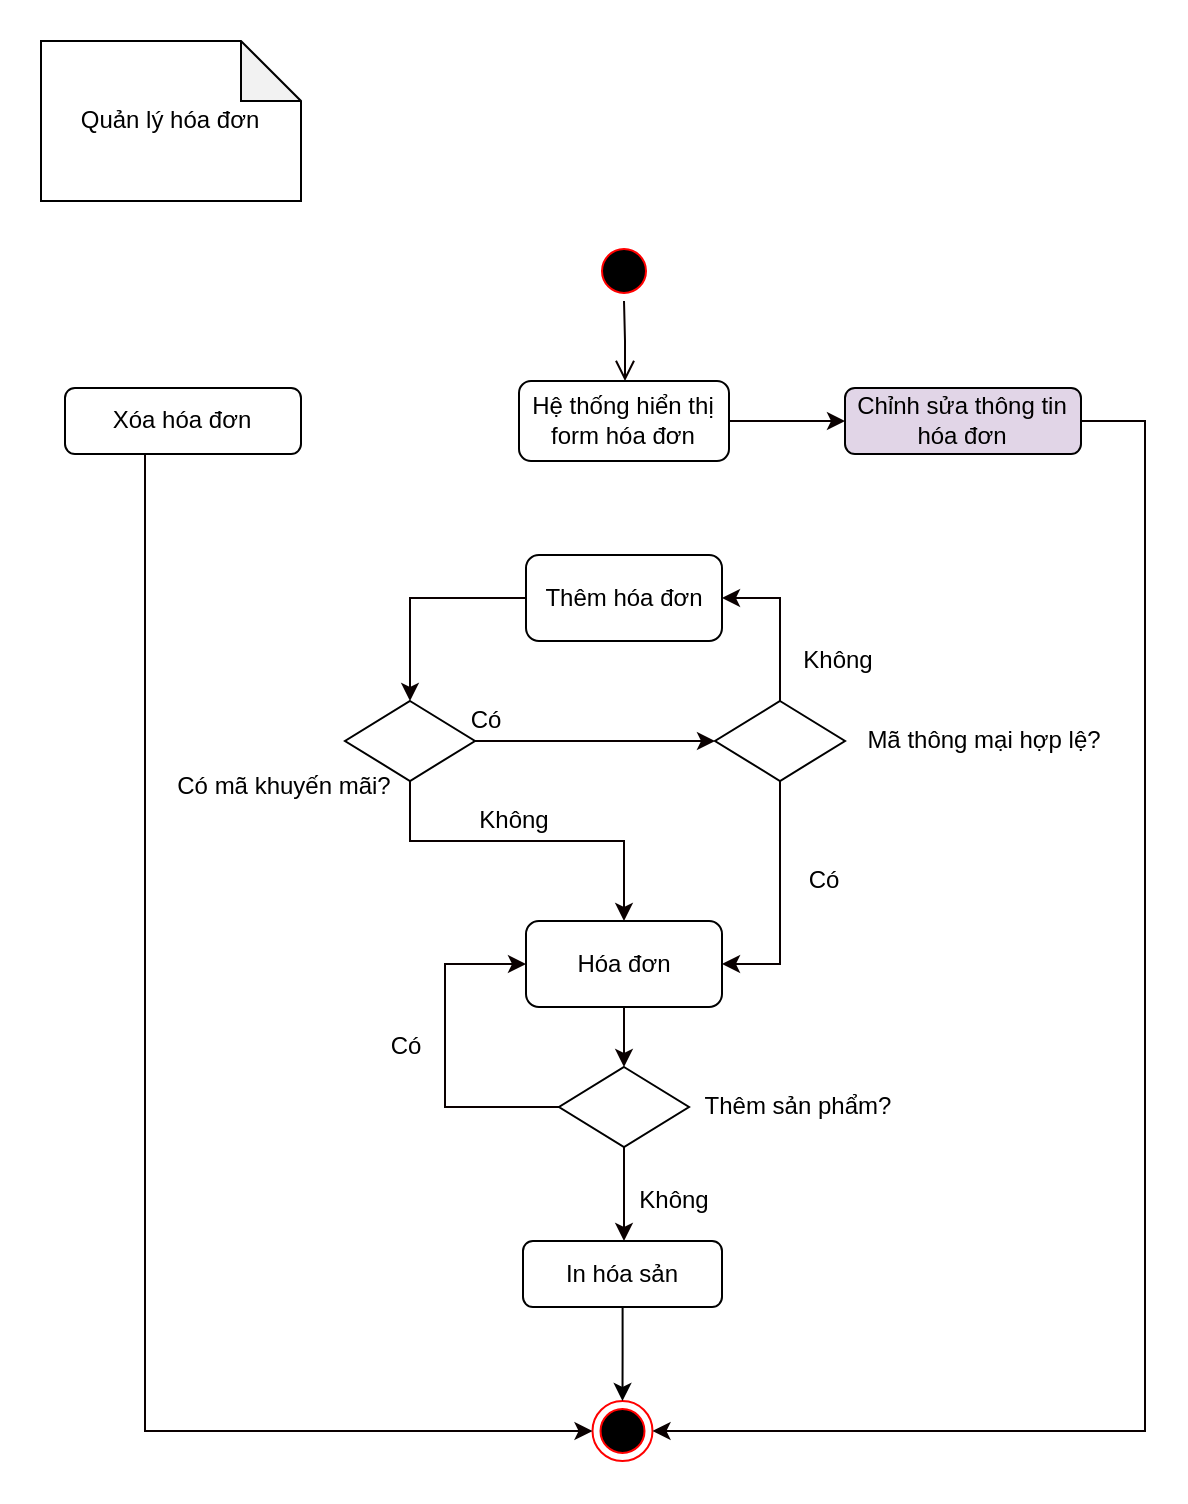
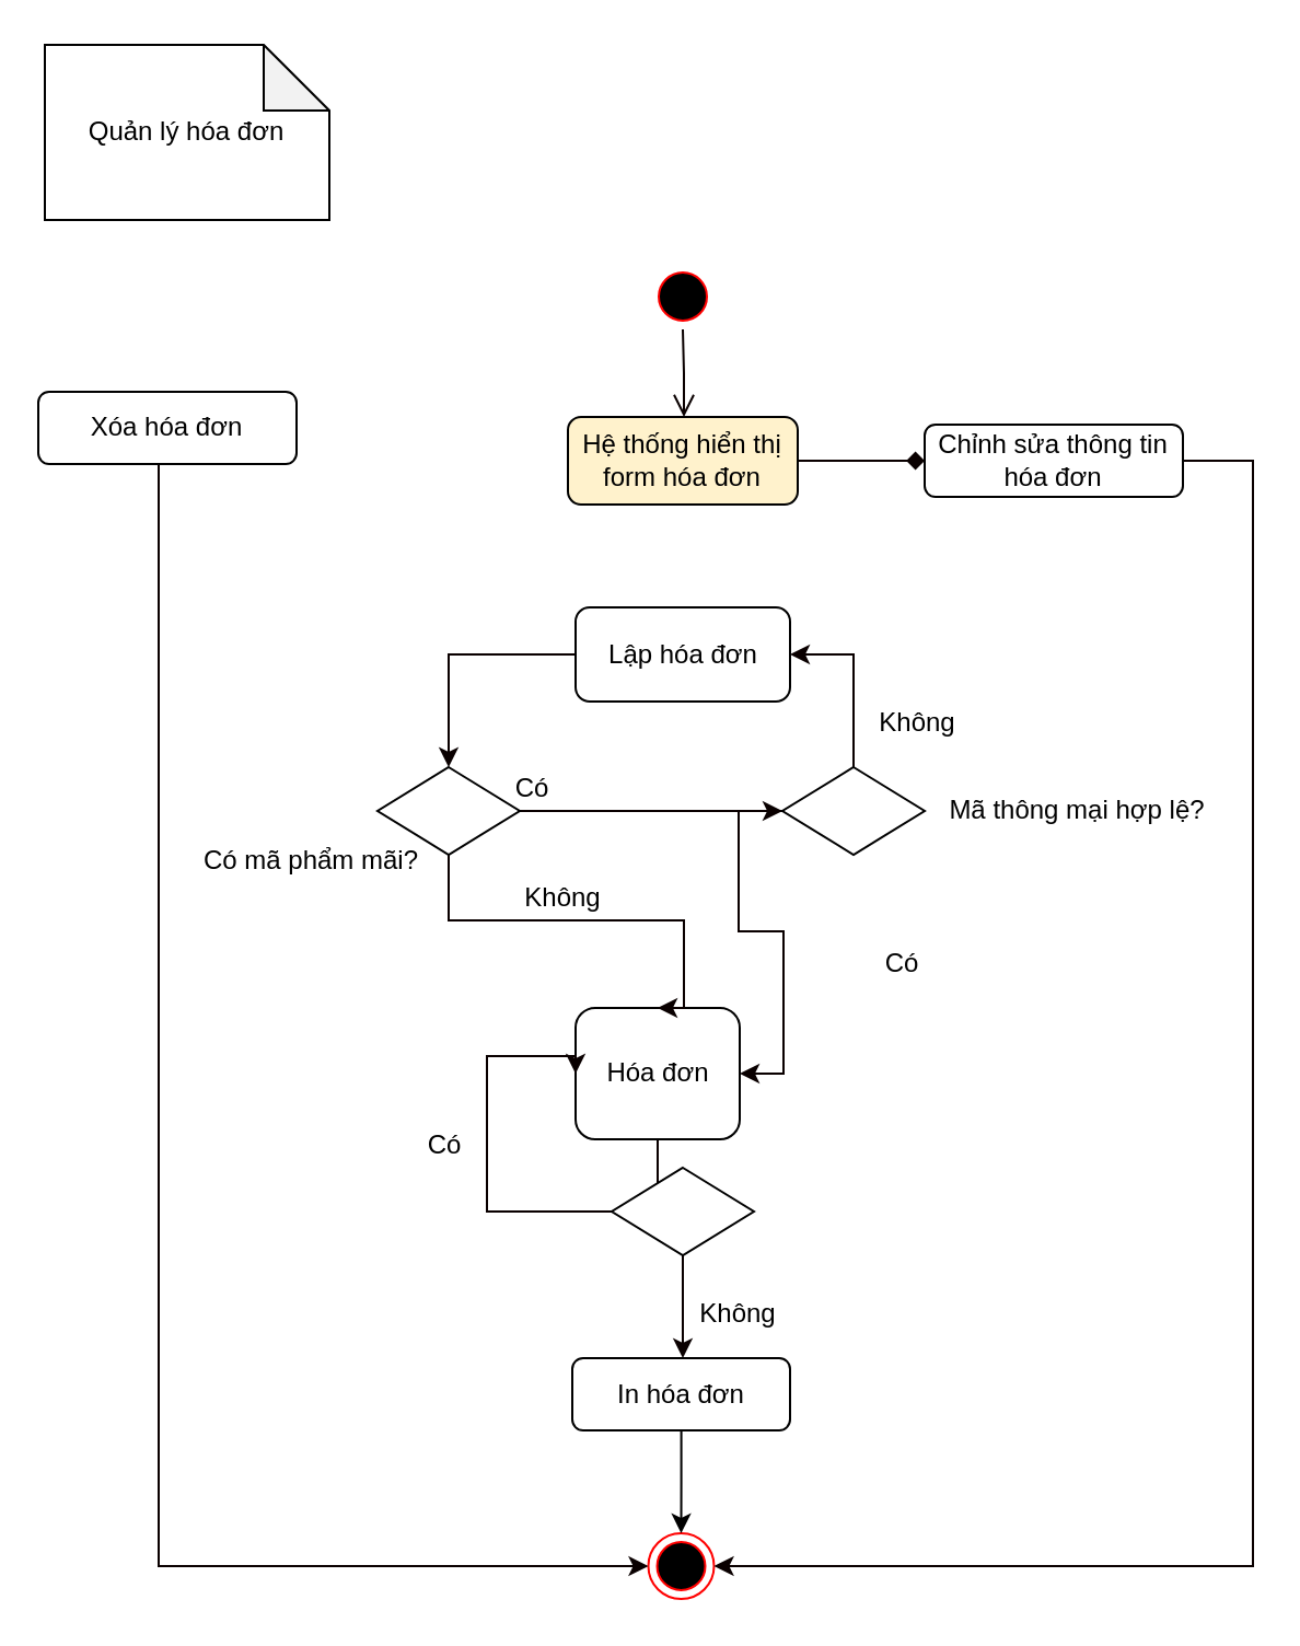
  <mxCell id="0" />
  <mxCell id="1" parent="0" />
  <mxCell id="2" value="" style="edgeStyle=elbowEdgeStyle;elbow=horizontal;verticalAlign=bottom;endArrow=open;endSize=8;endFill=1;rounded=0;strokeColor=#0A0000;" parent="1" source="3" target="6" edge="1"><mxGeometry x="327.5" y="160" as="geometry"><mxPoint x="314.5" y="230" as="targetPoint" /></mxGeometry></mxCell>
  <mxCell id="3" value="" style="ellipse;shape=startState;fillColor=#000000;strokeColor=#ff0000;" parent="1" vertex="1"><mxGeometry x="296.5" y="120" width="30" height="30" as="geometry" /></mxCell>
  <mxCell id="4" value="Quản lý hóa đơn" style="shape=note;whiteSpace=wrap;html=1;backgroundOutline=1;darkOpacity=0.05;rotation=0;" parent="1" vertex="1"><mxGeometry x="20" y="20" width="130" height="80" as="geometry" /></mxCell>
- <mxCell id="5" style="edgeStyle=orthogonalEdgeStyle;rounded=0;orthogonalLoop=1;jettySize=auto;html=1;strokeColor=#0A0000;" edge="1" parent="1" source="6" target="27"><mxGeometry relative="1" as="geometry" /></mxCell>
- <mxCell id="6" value="Hệ thống hiển thị form hóa đơn" style="rounded=1;whiteSpace=wrap;html=1;" parent="1" vertex="1"><mxGeometry x="259" y="190" width="105" height="40" as="geometry" /></mxCell>
+ <mxCell id="5" style="edgeStyle=orthogonalEdgeStyle;rounded=0;orthogonalLoop=1;jettySize=auto;html=1;strokeColor=#0A0000;endArrow=diamond;" edge="1" parent="1" source="6" target="27"><mxGeometry relative="1" as="geometry" /></mxCell>
+ <mxCell id="6" value="Hệ thống hiển thị form hóa đơn" style="rounded=1;whiteSpace=wrap;html=1;fillColor=#fff2cc;" parent="1" vertex="1"><mxGeometry x="259" y="190" width="105" height="40" as="geometry" /></mxCell>
  <mxCell id="7" value="Không" style="text;html=1;strokeColor=none;fillColor=none;align=center;verticalAlign=middle;whiteSpace=wrap;rounded=0;" parent="1" vertex="1"><mxGeometry x="399" y="320" width="40" height="20" as="geometry" /></mxCell>
  <mxCell id="8" value="" style="ellipse;html=1;shape=endState;fillColor=#000000;strokeColor=#ff0000;" parent="1" vertex="1"><mxGeometry x="295.75" y="700" width="30" height="30" as="geometry" /></mxCell>
  <mxCell id="9" style="edgeStyle=orthogonalEdgeStyle;rounded=0;orthogonalLoop=1;jettySize=auto;html=1;strokeColor=#0A0000;" edge="1" parent="1" source="10" target="13"><mxGeometry relative="1" as="geometry" /></mxCell>
- <mxCell id="10" value="Hóa đơn" style="rounded=1;whiteSpace=wrap;html=1;" vertex="1" parent="1"><mxGeometry x="262.5" y="460" width="98" height="43" as="geometry" /></mxCell>
+ <mxCell id="10" value="Hóa đơn" style="rounded=1;whiteSpace=wrap;html=1;" vertex="1" parent="1"><mxGeometry x="262.5" y="460" width="75" height="60" as="geometry" /></mxCell>
  <mxCell id="11" style="edgeStyle=orthogonalEdgeStyle;rounded=0;orthogonalLoop=1;jettySize=auto;html=1;strokeColor=#0A0000;entryX=0;entryY=0.5;entryDx=0;entryDy=0;exitX=0;exitY=0.5;exitDx=0;exitDy=0;" edge="1" parent="1" source="13" target="10"><mxGeometry relative="1" as="geometry"><mxPoint x="140.5" y="490" as="targetPoint" /><mxPoint x="210.5" y="620" as="sourcePoint" /><Array as="points"><mxPoint x="222" y="553" /><mxPoint x="222" y="482" /></Array></mxGeometry></mxCell>
  <mxCell id="12" style="edgeStyle=orthogonalEdgeStyle;rounded=0;orthogonalLoop=1;jettySize=auto;html=1;strokeColor=#0A0000;" edge="1" parent="1" source="13" target="16"><mxGeometry relative="1" as="geometry"><Array as="points"><mxPoint x="312" y="640" /><mxPoint x="312" y="640" /></Array></mxGeometry></mxCell>
  <mxCell id="13" value="" style="rhombus;whiteSpace=wrap;html=1;" vertex="1" parent="1"><mxGeometry x="279" y="533" width="65" height="40" as="geometry" /></mxCell>
- <mxCell id="14" value="Thêm sản phẩm?" style="text;html=1;strokeColor=none;fillColor=none;align=center;verticalAlign=middle;whiteSpace=wrap;rounded=0;" vertex="1" parent="1"><mxGeometry x="344" y="543" width="110" height="20" as="geometry" /></mxCell>
  <mxCell id="15" style="edgeStyle=orthogonalEdgeStyle;rounded=0;orthogonalLoop=1;jettySize=auto;html=1;" edge="1" parent="1" source="16" target="8"><mxGeometry relative="1" as="geometry" /></mxCell>
- <mxCell id="16" value="In hóa sản" style="rounded=1;whiteSpace=wrap;html=1;" vertex="1" parent="1"><mxGeometry x="261" y="620" width="99.5" height="33" as="geometry" /></mxCell>
+ <mxCell id="16" value="In hóa đơn" style="rounded=1;whiteSpace=wrap;html=1;" vertex="1" parent="1"><mxGeometry x="261" y="620" width="99.5" height="33" as="geometry" /></mxCell>
  <mxCell id="17" style="edgeStyle=orthogonalEdgeStyle;rounded=0;orthogonalLoop=1;jettySize=auto;html=1;strokeColor=#0A0000;" edge="1" parent="1" source="18" target="22"><mxGeometry relative="1" as="geometry" /></mxCell>
- <mxCell id="18" value="Thêm hóa đơn" style="rounded=1;whiteSpace=wrap;html=1;" vertex="1" parent="1"><mxGeometry x="262.5" y="277" width="98" height="43" as="geometry" /></mxCell>
+ <mxCell id="18" value="Lập hóa đơn" style="rounded=1;whiteSpace=wrap;html=1;" vertex="1" parent="1"><mxGeometry x="262.5" y="277" width="98" height="43" as="geometry" /></mxCell>
  <mxCell id="19" value="Có" style="text;html=1;strokeColor=none;fillColor=none;align=center;verticalAlign=middle;whiteSpace=wrap;rounded=0;" vertex="1" parent="1"><mxGeometry x="182.5" y="513" width="40" height="20" as="geometry" /></mxCell>
  <mxCell id="20" style="edgeStyle=orthogonalEdgeStyle;rounded=0;orthogonalLoop=1;jettySize=auto;html=1;strokeColor=#0A0000;" edge="1" parent="1" source="22" target="30"><mxGeometry relative="1" as="geometry" /></mxCell>
  <mxCell id="21" style="edgeStyle=orthogonalEdgeStyle;rounded=0;orthogonalLoop=1;jettySize=auto;html=1;strokeColor=#0A0000;entryX=0.5;entryY=0;entryDx=0;entryDy=0;" edge="1" parent="1" source="22" target="10"><mxGeometry relative="1" as="geometry"><mxPoint x="204.5" y="450" as="targetPoint" /><Array as="points"><mxPoint x="205" y="420" /><mxPoint x="312" y="420" /></Array></mxGeometry></mxCell>
  <mxCell id="22" value="" style="rhombus;whiteSpace=wrap;html=1;" vertex="1" parent="1"><mxGeometry x="172" y="350" width="65" height="40" as="geometry" /></mxCell>
  <mxCell id="23" value="Mã thông mại hợp lệ?" style="text;html=1;strokeColor=none;fillColor=none;align=center;verticalAlign=middle;whiteSpace=wrap;rounded=0;" vertex="1" parent="1"><mxGeometry x="422" y="360" width="140" height="20" as="geometry" /></mxCell>
  <mxCell id="24" value="Có" style="text;html=1;strokeColor=none;fillColor=none;align=center;verticalAlign=middle;whiteSpace=wrap;rounded=0;" vertex="1" parent="1"><mxGeometry x="222.5" y="350" width="40" height="20" as="geometry" /></mxCell>
  <mxCell id="25" value="Không" style="text;html=1;strokeColor=none;fillColor=none;align=center;verticalAlign=middle;whiteSpace=wrap;rounded=0;" vertex="1" parent="1"><mxGeometry x="317" y="590" width="40" height="20" as="geometry" /></mxCell>
  <mxCell id="26" style="edgeStyle=orthogonalEdgeStyle;rounded=0;orthogonalLoop=1;jettySize=auto;html=1;entryX=1;entryY=0.5;entryDx=0;entryDy=0;strokeColor=#0A0000;" edge="1" parent="1" source="27" target="8"><mxGeometry relative="1" as="geometry"><Array as="points"><mxPoint x="572" y="210" /><mxPoint x="572" y="715" /></Array></mxGeometry></mxCell>
- <mxCell id="27" value="Chỉnh sửa thông tin hóa đơn" style="rounded=1;whiteSpace=wrap;html=1;fillColor=#e1d5e7;" vertex="1" parent="1"><mxGeometry x="422" y="193.5" width="118" height="33" as="geometry" /></mxCell>
+ <mxCell id="27" value="Chỉnh sửa thông tin hóa đơn" style="rounded=1;whiteSpace=wrap;html=1;" vertex="1" parent="1"><mxGeometry x="422" y="193.5" width="118" height="33" as="geometry" /></mxCell>
  <mxCell id="28" style="edgeStyle=orthogonalEdgeStyle;rounded=0;orthogonalLoop=1;jettySize=auto;html=1;entryX=1;entryY=0.5;entryDx=0;entryDy=0;strokeColor=#0A0000;" edge="1" parent="1" source="30" target="18"><mxGeometry relative="1" as="geometry" /></mxCell>
  <mxCell id="29" style="edgeStyle=orthogonalEdgeStyle;rounded=0;orthogonalLoop=1;jettySize=auto;html=1;entryX=1;entryY=0.5;entryDx=0;entryDy=0;strokeColor=#0A0000;" edge="1" parent="1" source="30" target="10"><mxGeometry relative="1" as="geometry" /></mxCell>
  <mxCell id="30" value="" style="rhombus;whiteSpace=wrap;html=1;" vertex="1" parent="1"><mxGeometry x="357" y="350" width="65" height="40" as="geometry" /></mxCell>
- <mxCell id="31" value="Có mã khuyến mãi?" style="text;html=1;strokeColor=none;fillColor=none;align=center;verticalAlign=middle;whiteSpace=wrap;rounded=0;" vertex="1" parent="1"><mxGeometry x="72" y="383" width="140" height="20" as="geometry" /></mxCell>
+ <mxCell id="31" value="Có mã phẩm mãi?" style="text;html=1;strokeColor=none;fillColor=none;align=center;verticalAlign=middle;whiteSpace=wrap;rounded=0;" vertex="1" parent="1"><mxGeometry x="72" y="383" width="140" height="20" as="geometry" /></mxCell>
  <mxCell id="32" value="Có" style="text;html=1;strokeColor=none;fillColor=none;align=center;verticalAlign=middle;whiteSpace=wrap;rounded=0;" vertex="1" parent="1"><mxGeometry x="392" y="430" width="40" height="20" as="geometry" /></mxCell>
  <mxCell id="33" value="Không" style="text;html=1;strokeColor=none;fillColor=none;align=center;verticalAlign=middle;whiteSpace=wrap;rounded=0;" vertex="1" parent="1"><mxGeometry x="237" y="400" width="40" height="20" as="geometry" /></mxCell>
  <mxCell id="34" style="edgeStyle=orthogonalEdgeStyle;rounded=0;orthogonalLoop=1;jettySize=auto;html=1;strokeColor=#0A0000;" edge="1" parent="1" source="35" target="8"><mxGeometry relative="1" as="geometry"><Array as="points"><mxPoint x="72" y="715" /></Array></mxGeometry></mxCell>
- <mxCell id="35" value="Xóa hóa đơn" style="rounded=1;whiteSpace=wrap;html=1;" vertex="1" parent="1"><mxGeometry x="32" y="193.5" width="118" height="33" as="geometry" /></mxCell>
+ <mxCell id="35" value="Xóa hóa đơn" style="rounded=1;whiteSpace=wrap;html=1;" vertex="1" parent="1"><mxGeometry x="17" y="178.5" width="118" height="33" as="geometry" /></mxCell>
